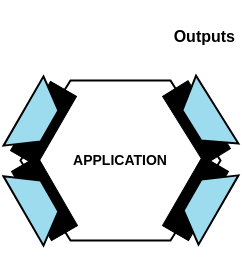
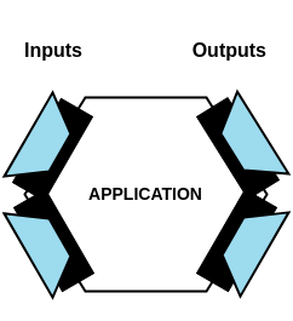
  <mxCell id="0" />
  <mxCell id="1" parent="0" />
  <mxCell id="2" value="APPLICATION" style="shape=hexagon;perimeter=hexagonPerimeter2;whiteSpace=wrap;html=1;fixedSize=1;strokeWidth=2;fontStyle=1;fontSize=14;rounded=0;size=50;" parent="1" vertex="1"><mxGeometry x="20" y="80" width="200" height="160" as="geometry" /></mxCell>
- <mxCell id="3" value="Outputs" style="text;strokeColor=none;fillColor=none;align=right;verticalAlign=middle;rounded=0;sketch=0;strokeWidth=2;fontSize=16;spacing=0;labelPosition=center;verticalLabelPosition=middle;fontStyle=1" parent="1" vertex="1"><mxGeometry x="155" y="15" width="80" height="40" as="geometry" /></mxCell>
+ <mxCell id="3" value="Outputs" style="text;strokeColor=none;fillColor=none;align=right;verticalAlign=middle;rounded=0;sketch=0;strokeWidth=2;fontSize=16;spacing=0;labelPosition=center;verticalLabelPosition=middle;fontStyle=1" parent="1" vertex="1"><mxGeometry x="140" y="20" width="80" height="40" as="geometry" /></mxCell>
+ <mxCell id="4" value="Inputs" style="text;strokeColor=none;fillColor=none;align=left;verticalAlign=middle;rounded=0;sketch=0;strokeWidth=2;fontSize=16;spacing=0;labelPosition=center;verticalLabelPosition=middle;fontStyle=1" parent="1" vertex="1"><mxGeometry x="20" y="20" width="80" height="40" as="geometry" /></mxCell>
  <mxCell id="5" value="" style="group;rotation=-30;" vertex="1" connectable="0" parent="1"><mxGeometry x="20" y="160" width="40" height="80" as="geometry" /></mxCell>
  <mxCell id="6" value="" style="verticalLabelPosition=bottom;verticalAlign=top;html=1;shape=mxgraph.basic.rect;fillColor2=none;strokeWidth=1;size=20;indent=5;rounded=0;fontSize=14;direction=south;fillColor=#000000;rotation=-30;" parent="5" vertex="1"><mxGeometry x="9" y="-2" width="30" height="80" as="geometry" /></mxCell>
  <mxCell id="7" value="" style="strokeWidth=2;outlineConnect=0;dashed=0;align=center;html=1;fontSize=8;shape=mxgraph.eip.channel_adapter;fillColor=#9ddbef;rounded=0;rotation=-30;" parent="5" vertex="1"><mxGeometry x="1" y="3" width="30" height="80" as="geometry" /></mxCell>
  <mxCell id="8" value="" style="group;rotation=30;" vertex="1" connectable="0" parent="1"><mxGeometry x="180" y="160" width="40" height="80" as="geometry" /></mxCell>
  <mxCell id="9" value="" style="verticalLabelPosition=bottom;verticalAlign=top;html=1;shape=mxgraph.basic.rect;fillColor2=none;strokeWidth=1;size=20;indent=5;rounded=0;fontSize=14;direction=south;fillColor=#000000;rotation=30;" parent="8" vertex="1"><mxGeometry y="-2" width="30" height="80" as="geometry" /></mxCell>
  <mxCell id="10" value="" style="strokeWidth=2;outlineConnect=0;dashed=0;align=center;html=1;fontSize=8;shape=mxgraph.eip.channel_adapter;fillColor=#9ddbef;rounded=0;direction=west;rotation=30;" parent="8" vertex="1"><mxGeometry x="10" y="2" width="30" height="80" as="geometry" /></mxCell>
  <mxCell id="11" value="" style="group;rotation=-212;" vertex="1" connectable="0" parent="1"><mxGeometry x="180" y="80" width="40" height="80" as="geometry" /></mxCell>
  <mxCell id="12" value="" style="verticalLabelPosition=bottom;verticalAlign=top;html=1;shape=mxgraph.basic.rect;fillColor2=none;strokeWidth=1;size=20;indent=5;rounded=0;fontSize=14;direction=south;fillColor=#000000;rotation=-212;" vertex="1" parent="11"><mxGeometry x="1" y="2" width="30" height="80" as="geometry" /></mxCell>
  <mxCell id="13" value="" style="strokeWidth=2;outlineConnect=0;dashed=0;align=center;html=1;fontSize=8;shape=mxgraph.eip.channel_adapter;fillColor=#9ddbef;rounded=0;rotation=-212;" vertex="1" parent="11"><mxGeometry x="9" y="-3" width="30" height="80" as="geometry" /></mxCell>
  <mxCell id="14" value="" style="group;rotation=30;" vertex="1" connectable="0" parent="1"><mxGeometry x="20" y="80" width="40" height="80" as="geometry" /></mxCell>
  <mxCell id="15" value="" style="verticalLabelPosition=bottom;verticalAlign=top;html=1;shape=mxgraph.basic.rect;fillColor2=none;strokeWidth=1;size=20;indent=5;rounded=0;fontSize=14;direction=south;fillColor=#000000;rotation=30;" vertex="1" parent="14"><mxGeometry x="8" y="3" width="30" height="80" as="geometry" /></mxCell>
  <mxCell id="16" value="" style="strokeWidth=2;outlineConnect=0;dashed=0;align=center;html=1;fontSize=8;shape=mxgraph.eip.channel_adapter;fillColor=#9ddbef;rounded=0;rotation=30;" vertex="1" parent="14"><mxGeometry x="1" y="-2" width="30" height="80" as="geometry" /></mxCell>
